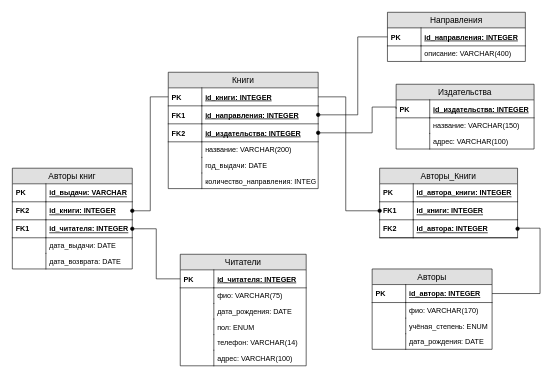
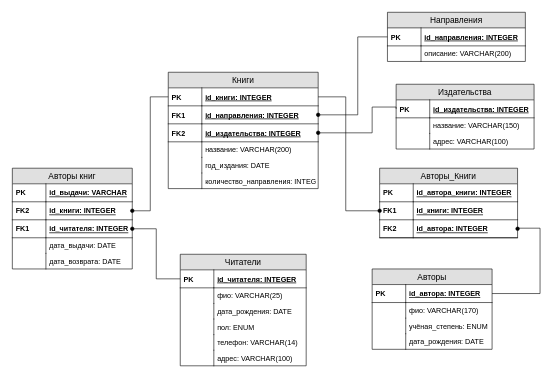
  <mxCell id="0" />
  <mxCell id="1" parent="0" />
  <mxCell id="2" value="Авторы книг" style="swimlane;fontStyle=0;childLayout=stackLayout;horizontal=1;startSize=26;fillColor=#e0e0e0;horizontalStack=0;resizeParent=1;resizeParentMax=0;resizeLast=0;collapsible=1;marginBottom=0;swimlaneFillColor=#ffffff;align=center;fontSize=14;" parent="1" vertex="1"><mxGeometry x="20" y="280" width="200" height="168" as="geometry"><mxRectangle x="150" y="170" width="110" height="26" as="alternateBounds" /></mxGeometry></mxCell>
  <mxCell id="3" value="id_выдачи: VARCHAR" style="shape=partialRectangle;top=0;left=0;right=0;bottom=1;align=left;verticalAlign=middle;fillColor=none;spacingLeft=60;spacingRight=4;overflow=hidden;rotatable=0;points=[[0,0.5],[1,0.5]];portConstraint=eastwest;dropTarget=0;fontStyle=5;fontSize=12;" parent="2" vertex="1"><mxGeometry y="26" width="200" height="30" as="geometry" /></mxCell>
  <mxCell id="4" value="PK" style="shape=partialRectangle;fontStyle=1;top=0;left=0;bottom=0;fillColor=none;align=left;verticalAlign=middle;spacingLeft=4;spacingRight=4;overflow=hidden;rotatable=0;points=[];portConstraint=eastwest;part=1;fontSize=12;" parent="3" vertex="1" connectable="0"><mxGeometry width="56" height="30" as="geometry" /></mxCell>
  <mxCell id="5" value="id_книги: INTEGER" style="shape=partialRectangle;top=0;left=0;right=0;bottom=1;align=left;verticalAlign=middle;fillColor=none;spacingLeft=60;spacingRight=4;overflow=hidden;rotatable=0;points=[[0,0.5],[1,0.5]];portConstraint=eastwest;dropTarget=0;fontStyle=5;fontSize=12;" parent="2" vertex="1"><mxGeometry y="56" width="200" height="30" as="geometry" /></mxCell>
  <mxCell id="6" value="FK2" style="shape=partialRectangle;fontStyle=1;top=0;left=0;bottom=0;fillColor=none;align=left;verticalAlign=middle;spacingLeft=4;spacingRight=4;overflow=hidden;rotatable=0;points=[];portConstraint=eastwest;part=1;fontSize=12;" parent="5" vertex="1" connectable="0"><mxGeometry width="56" height="30" as="geometry" /></mxCell>
  <mxCell id="7" value="id_читателя: INTEGER" style="shape=partialRectangle;top=0;left=0;right=0;bottom=1;align=left;verticalAlign=middle;fillColor=none;spacingLeft=60;spacingRight=4;overflow=hidden;rotatable=0;points=[[0,0.5],[1,0.5]];portConstraint=eastwest;dropTarget=0;fontStyle=5;fontSize=12;" parent="2" vertex="1"><mxGeometry y="86" width="200" height="30" as="geometry" /></mxCell>
  <mxCell id="8" value="FK1" style="shape=partialRectangle;fontStyle=1;top=0;left=0;bottom=0;fillColor=none;align=left;verticalAlign=middle;spacingLeft=4;spacingRight=4;overflow=hidden;rotatable=0;points=[];portConstraint=eastwest;part=1;fontSize=12;" parent="7" vertex="1" connectable="0"><mxGeometry width="56" height="30" as="geometry" /></mxCell>
  <mxCell id="9" value="дата_выдачи: DATE" style="shape=partialRectangle;top=0;left=0;right=0;bottom=0;align=left;verticalAlign=top;fillColor=none;spacingLeft=60;spacingRight=4;overflow=hidden;rotatable=0;points=[[0,0.5],[1,0.5]];portConstraint=eastwest;dropTarget=0;fontSize=12;" parent="2" vertex="1"><mxGeometry y="116" width="200" height="26" as="geometry" /></mxCell>
  <mxCell id="10" value="" style="shape=partialRectangle;fontStyle=1;top=0;left=0;bottom=0;fillColor=none;align=left;verticalAlign=top;spacingLeft=4;spacingRight=4;overflow=hidden;rotatable=0;points=[];portConstraint=eastwest;part=1;fontSize=12;" parent="9" vertex="1" connectable="0"><mxGeometry width="56" height="26" as="geometry" /></mxCell>
  <mxCell id="11" value="дата_возврата: DATE" style="shape=partialRectangle;top=0;left=0;right=0;bottom=0;align=left;verticalAlign=top;fillColor=none;spacingLeft=60;spacingRight=4;overflow=hidden;rotatable=0;points=[[0,0.5],[1,0.5]];portConstraint=eastwest;dropTarget=0;fontSize=12;" parent="2" vertex="1"><mxGeometry y="142" width="200" height="26" as="geometry" /></mxCell>
  <mxCell id="12" value="" style="shape=partialRectangle;fontStyle=1;top=0;left=0;bottom=0;fillColor=none;align=left;verticalAlign=top;spacingLeft=4;spacingRight=4;overflow=hidden;rotatable=0;points=[];portConstraint=eastwest;part=1;fontSize=12;" parent="11" vertex="1" connectable="0"><mxGeometry width="56" height="26" as="geometry" /></mxCell>
  <mxCell id="13" value="Книги" style="swimlane;fontStyle=0;childLayout=stackLayout;horizontal=1;startSize=26;fillColor=#e0e0e0;horizontalStack=0;resizeParent=1;resizeParentMax=0;resizeLast=0;collapsible=1;marginBottom=0;swimlaneFillColor=#ffffff;align=center;fontSize=14;" parent="1" vertex="1"><mxGeometry x="280" y="120" width="250" height="194" as="geometry"><mxRectangle x="150" y="170" width="110" height="26" as="alternateBounds" /></mxGeometry></mxCell>
  <mxCell id="14" value="id_книги: INTEGER" style="shape=partialRectangle;top=0;left=0;right=0;bottom=1;align=left;verticalAlign=middle;fillColor=none;spacingLeft=60;spacingRight=4;overflow=hidden;rotatable=0;points=[[0,0.5],[1,0.5]];portConstraint=eastwest;dropTarget=0;fontStyle=5;fontSize=12;" parent="13" vertex="1"><mxGeometry y="26" width="250" height="30" as="geometry" /></mxCell>
  <mxCell id="15" value="PK" style="shape=partialRectangle;fontStyle=1;top=0;left=0;bottom=0;fillColor=none;align=left;verticalAlign=middle;spacingLeft=4;spacingRight=4;overflow=hidden;rotatable=0;points=[];portConstraint=eastwest;part=1;fontSize=12;" parent="14" vertex="1" connectable="0"><mxGeometry width="56" height="30" as="geometry" /></mxCell>
  <mxCell id="16" value="id_направления: INTEGER" style="shape=partialRectangle;top=0;left=0;right=0;bottom=1;align=left;verticalAlign=middle;fillColor=none;spacingLeft=60;spacingRight=4;overflow=hidden;rotatable=0;points=[[0,0.5],[1,0.5]];portConstraint=eastwest;dropTarget=0;fontStyle=5;fontSize=12;" parent="13" vertex="1"><mxGeometry y="56" width="250" height="30" as="geometry" /></mxCell>
  <mxCell id="17" value="FK1" style="shape=partialRectangle;fontStyle=1;top=0;left=0;bottom=0;fillColor=none;align=left;verticalAlign=middle;spacingLeft=4;spacingRight=4;overflow=hidden;rotatable=0;points=[];portConstraint=eastwest;part=1;fontSize=12;" parent="16" vertex="1" connectable="0"><mxGeometry width="56" height="30" as="geometry" /></mxCell>
  <mxCell id="18" value="id_издательства: INTEGER" style="shape=partialRectangle;top=0;left=0;right=0;bottom=1;align=left;verticalAlign=middle;fillColor=none;spacingLeft=60;spacingRight=4;overflow=hidden;rotatable=0;points=[[0,0.5],[1,0.5]];portConstraint=eastwest;dropTarget=0;fontStyle=5;fontSize=12;" parent="13" vertex="1"><mxGeometry y="86" width="250" height="30" as="geometry" /></mxCell>
  <mxCell id="19" value="FK2" style="shape=partialRectangle;fontStyle=1;top=0;left=0;bottom=0;fillColor=none;align=left;verticalAlign=middle;spacingLeft=4;spacingRight=4;overflow=hidden;rotatable=0;points=[];portConstraint=eastwest;part=1;fontSize=12;" parent="18" vertex="1" connectable="0"><mxGeometry width="56" height="30" as="geometry" /></mxCell>
  <mxCell id="20" value="название: VARCHAR(200)" style="shape=partialRectangle;top=0;left=0;right=0;bottom=0;align=left;verticalAlign=top;fillColor=none;spacingLeft=60;spacingRight=4;overflow=hidden;rotatable=0;points=[[0,0.5],[1,0.5]];portConstraint=eastwest;dropTarget=0;fontSize=12;" parent="13" vertex="1"><mxGeometry y="116" width="250" height="26" as="geometry" /></mxCell>
  <mxCell id="21" value="" style="shape=partialRectangle;fontStyle=1;top=0;left=0;bottom=0;fillColor=none;align=left;verticalAlign=top;spacingLeft=4;spacingRight=4;overflow=hidden;rotatable=0;points=[];portConstraint=eastwest;part=1;fontSize=12;" parent="20" vertex="1" connectable="0"><mxGeometry width="56" height="26" as="geometry" /></mxCell>
- <mxCell id="22" value="год_выдачи: DATE" style="shape=partialRectangle;top=0;left=0;right=0;bottom=0;align=left;verticalAlign=top;fillColor=none;spacingLeft=60;spacingRight=4;overflow=hidden;rotatable=0;points=[[0,0.5],[1,0.5]];portConstraint=eastwest;dropTarget=0;fontSize=12;" parent="13" vertex="1"><mxGeometry y="142" width="250" height="26" as="geometry" /></mxCell>
+ <mxCell id="22" value="год_издания: DATE" style="shape=partialRectangle;top=0;left=0;right=0;bottom=0;align=left;verticalAlign=top;fillColor=none;spacingLeft=60;spacingRight=4;overflow=hidden;rotatable=0;points=[[0,0.5],[1,0.5]];portConstraint=eastwest;dropTarget=0;fontSize=12;" parent="13" vertex="1"><mxGeometry y="142" width="250" height="26" as="geometry" /></mxCell>
  <mxCell id="23" value="" style="shape=partialRectangle;fontStyle=1;top=0;left=0;bottom=0;fillColor=none;align=left;verticalAlign=top;spacingLeft=4;spacingRight=4;overflow=hidden;rotatable=0;points=[];portConstraint=eastwest;part=1;fontSize=12;" parent="22" vertex="1" connectable="0"><mxGeometry width="56" height="26" as="geometry" /></mxCell>
  <mxCell id="24" value="количество_направления: INTEGER" style="shape=partialRectangle;top=0;left=0;right=0;bottom=0;align=left;verticalAlign=top;fillColor=none;spacingLeft=60;spacingRight=4;overflow=hidden;rotatable=0;points=[[0,0.5],[1,0.5]];portConstraint=eastwest;dropTarget=0;fontSize=12;" parent="13" vertex="1"><mxGeometry y="168" width="250" height="26" as="geometry" /></mxCell>
  <mxCell id="25" value="" style="shape=partialRectangle;fontStyle=1;top=0;left=0;bottom=0;fillColor=none;align=left;verticalAlign=top;spacingLeft=4;spacingRight=4;overflow=hidden;rotatable=0;points=[];portConstraint=eastwest;part=1;fontSize=12;" parent="24" vertex="1" connectable="0"><mxGeometry width="56" height="26" as="geometry" /></mxCell>
  <mxCell id="26" value="Читатели" style="swimlane;fontStyle=0;childLayout=stackLayout;horizontal=1;startSize=26;fillColor=#e0e0e0;horizontalStack=0;resizeParent=1;resizeParentMax=0;resizeLast=0;collapsible=1;marginBottom=0;swimlaneFillColor=#ffffff;align=center;fontSize=14;" parent="1" vertex="1"><mxGeometry x="300" y="423.5" width="210" height="186" as="geometry"><mxRectangle x="150" y="170" width="110" height="26" as="alternateBounds" /></mxGeometry></mxCell>
  <mxCell id="27" value="id_читателя: INTEGER" style="shape=partialRectangle;top=0;left=0;right=0;bottom=1;align=left;verticalAlign=middle;fillColor=none;spacingLeft=60;spacingRight=4;overflow=hidden;rotatable=0;points=[[0,0.5],[1,0.5]];portConstraint=eastwest;dropTarget=0;fontStyle=5;fontSize=12;" parent="26" vertex="1"><mxGeometry y="26" width="210" height="30" as="geometry" /></mxCell>
  <mxCell id="28" value="PK" style="shape=partialRectangle;fontStyle=1;top=0;left=0;bottom=0;fillColor=none;align=left;verticalAlign=middle;spacingLeft=4;spacingRight=4;overflow=hidden;rotatable=0;points=[];portConstraint=eastwest;part=1;fontSize=12;" parent="27" vertex="1" connectable="0"><mxGeometry width="56" height="30" as="geometry" /></mxCell>
- <mxCell id="29" value="фио: VARCHAR(75)" style="shape=partialRectangle;top=0;left=0;right=0;bottom=0;align=left;verticalAlign=top;fillColor=none;spacingLeft=60;spacingRight=4;overflow=hidden;rotatable=0;points=[[0,0.5],[1,0.5]];portConstraint=eastwest;dropTarget=0;fontSize=12;" parent="26" vertex="1"><mxGeometry y="56" width="210" height="26" as="geometry" /></mxCell>
+ <mxCell id="29" value="фио: VARCHAR(25)" style="shape=partialRectangle;top=0;left=0;right=0;bottom=0;align=left;verticalAlign=top;fillColor=none;spacingLeft=60;spacingRight=4;overflow=hidden;rotatable=0;points=[[0,0.5],[1,0.5]];portConstraint=eastwest;dropTarget=0;fontSize=12;" parent="26" vertex="1"><mxGeometry y="56" width="210" height="26" as="geometry" /></mxCell>
  <mxCell id="30" value="" style="shape=partialRectangle;fontStyle=1;top=0;left=0;bottom=0;fillColor=none;align=left;verticalAlign=top;spacingLeft=4;spacingRight=4;overflow=hidden;rotatable=0;points=[];portConstraint=eastwest;part=1;fontSize=12;" parent="29" vertex="1" connectable="0"><mxGeometry width="56" height="26" as="geometry" /></mxCell>
  <mxCell id="31" value="дата_рождения: DATE" style="shape=partialRectangle;top=0;left=0;right=0;bottom=0;align=left;verticalAlign=top;fillColor=none;spacingLeft=60;spacingRight=4;overflow=hidden;rotatable=0;points=[[0,0.5],[1,0.5]];portConstraint=eastwest;dropTarget=0;fontSize=12;" parent="26" vertex="1"><mxGeometry y="82" width="210" height="26" as="geometry" /></mxCell>
  <mxCell id="32" value="" style="shape=partialRectangle;fontStyle=1;top=0;left=0;bottom=0;fillColor=none;align=left;verticalAlign=top;spacingLeft=4;spacingRight=4;overflow=hidden;rotatable=0;points=[];portConstraint=eastwest;part=1;fontSize=12;" parent="31" vertex="1" connectable="0"><mxGeometry width="56" height="26" as="geometry" /></mxCell>
  <mxCell id="33" value="пол: ENUM" style="shape=partialRectangle;top=0;left=0;right=0;bottom=0;align=left;verticalAlign=top;fillColor=none;spacingLeft=60;spacingRight=4;overflow=hidden;rotatable=0;points=[[0,0.5],[1,0.5]];portConstraint=eastwest;dropTarget=0;fontSize=12;" parent="26" vertex="1"><mxGeometry y="108" width="210" height="26" as="geometry" /></mxCell>
  <mxCell id="34" value="" style="shape=partialRectangle;fontStyle=1;top=0;left=0;bottom=0;fillColor=none;align=left;verticalAlign=top;spacingLeft=4;spacingRight=4;overflow=hidden;rotatable=0;points=[];portConstraint=eastwest;part=1;fontSize=12;" parent="33" vertex="1" connectable="0"><mxGeometry width="56" height="26" as="geometry" /></mxCell>
  <mxCell id="35" value="телефон: VARCHAR(14)" style="shape=partialRectangle;top=0;left=0;right=0;bottom=0;align=left;verticalAlign=top;fillColor=none;spacingLeft=60;spacingRight=4;overflow=hidden;rotatable=0;points=[[0,0.5],[1,0.5]];portConstraint=eastwest;dropTarget=0;fontSize=12;" parent="26" vertex="1"><mxGeometry y="134" width="210" height="26" as="geometry" /></mxCell>
  <mxCell id="36" value="" style="shape=partialRectangle;fontStyle=1;top=0;left=0;bottom=0;fillColor=none;align=left;verticalAlign=top;spacingLeft=4;spacingRight=4;overflow=hidden;rotatable=0;points=[];portConstraint=eastwest;part=1;fontSize=12;" parent="35" vertex="1" connectable="0"><mxGeometry width="56" height="26" as="geometry" /></mxCell>
  <mxCell id="37" value="адрес: VARCHAR(100)" style="shape=partialRectangle;top=0;left=0;right=0;bottom=0;align=left;verticalAlign=top;fillColor=none;spacingLeft=60;spacingRight=4;overflow=hidden;rotatable=0;points=[[0,0.5],[1,0.5]];portConstraint=eastwest;dropTarget=0;fontSize=12;" parent="26" vertex="1"><mxGeometry y="160" width="210" height="26" as="geometry" /></mxCell>
  <mxCell id="38" value="" style="shape=partialRectangle;fontStyle=1;top=0;left=0;bottom=0;fillColor=none;align=left;verticalAlign=top;spacingLeft=4;spacingRight=4;overflow=hidden;rotatable=0;points=[];portConstraint=eastwest;part=1;fontSize=12;" parent="37" vertex="1" connectable="0"><mxGeometry width="56" height="26" as="geometry" /></mxCell>
  <mxCell id="39" value="Авторы_Книги" style="swimlane;fontStyle=0;childLayout=stackLayout;horizontal=1;startSize=26;fillColor=#e0e0e0;horizontalStack=0;resizeParent=1;resizeParentMax=0;resizeLast=0;collapsible=1;marginBottom=0;swimlaneFillColor=#ffffff;align=center;fontSize=14;" parent="1" vertex="1"><mxGeometry x="632.5" y="280" width="230" height="116" as="geometry"><mxRectangle x="150" y="170" width="110" height="26" as="alternateBounds" /></mxGeometry></mxCell>
  <mxCell id="40" value="id_автора_книги: INTEGER" style="shape=partialRectangle;top=0;left=0;right=0;bottom=1;align=left;verticalAlign=middle;fillColor=none;spacingLeft=60;spacingRight=4;overflow=hidden;rotatable=0;points=[[0,0.5],[1,0.5]];portConstraint=eastwest;dropTarget=0;fontStyle=5;fontSize=12;" parent="39" vertex="1"><mxGeometry y="26" width="230" height="30" as="geometry" /></mxCell>
  <mxCell id="41" value="PK" style="shape=partialRectangle;fontStyle=1;top=0;left=0;bottom=0;fillColor=none;align=left;verticalAlign=middle;spacingLeft=4;spacingRight=4;overflow=hidden;rotatable=0;points=[];portConstraint=eastwest;part=1;fontSize=12;" parent="40" vertex="1" connectable="0"><mxGeometry width="56" height="30" as="geometry" /></mxCell>
  <mxCell id="42" value="id_книги: INTEGER" style="shape=partialRectangle;top=0;left=0;right=0;bottom=1;align=left;verticalAlign=middle;fillColor=none;spacingLeft=60;spacingRight=4;overflow=hidden;rotatable=0;points=[[0,0.5],[1,0.5]];portConstraint=eastwest;dropTarget=0;fontStyle=5;fontSize=12;" parent="39" vertex="1"><mxGeometry y="56" width="230" height="30" as="geometry" /></mxCell>
  <mxCell id="43" value="FK1" style="shape=partialRectangle;fontStyle=1;top=0;left=0;bottom=0;fillColor=none;align=left;verticalAlign=middle;spacingLeft=4;spacingRight=4;overflow=hidden;rotatable=0;points=[];portConstraint=eastwest;part=1;fontSize=12;" parent="42" vertex="1" connectable="0"><mxGeometry width="56" height="30" as="geometry" /></mxCell>
  <mxCell id="44" value="id_автора: INTEGER" style="shape=partialRectangle;top=0;left=0;right=0;bottom=1;align=left;verticalAlign=middle;fillColor=none;spacingLeft=60;spacingRight=4;overflow=hidden;rotatable=0;points=[[0,0.5],[1,0.5]];portConstraint=eastwest;dropTarget=0;fontStyle=5;fontSize=12;" parent="39" vertex="1"><mxGeometry y="86" width="230" height="30" as="geometry" /></mxCell>
  <mxCell id="45" value="FK2" style="shape=partialRectangle;fontStyle=1;top=0;left=0;bottom=0;fillColor=none;align=left;verticalAlign=middle;spacingLeft=4;spacingRight=4;overflow=hidden;rotatable=0;points=[];portConstraint=eastwest;part=1;fontSize=12;" parent="44" vertex="1" connectable="0"><mxGeometry width="56" height="30" as="geometry" /></mxCell>
  <mxCell id="46" value="Авторы" style="swimlane;fontStyle=0;childLayout=stackLayout;horizontal=1;startSize=26;fillColor=#e0e0e0;horizontalStack=0;resizeParent=1;resizeParentMax=0;resizeLast=0;collapsible=1;marginBottom=0;swimlaneFillColor=#ffffff;align=center;fontSize=14;" parent="1" vertex="1"><mxGeometry x="620" y="448" width="200" height="134" as="geometry"><mxRectangle x="150" y="170" width="110" height="26" as="alternateBounds" /></mxGeometry></mxCell>
  <mxCell id="47" value="id_автора: INTEGER" style="shape=partialRectangle;top=0;left=0;right=0;bottom=1;align=left;verticalAlign=middle;fillColor=none;spacingLeft=60;spacingRight=4;overflow=hidden;rotatable=0;points=[[0,0.5],[1,0.5]];portConstraint=eastwest;dropTarget=0;fontStyle=5;fontSize=12;" parent="46" vertex="1"><mxGeometry y="26" width="200" height="30" as="geometry" /></mxCell>
  <mxCell id="48" value="PK" style="shape=partialRectangle;fontStyle=1;top=0;left=0;bottom=0;fillColor=none;align=left;verticalAlign=middle;spacingLeft=4;spacingRight=4;overflow=hidden;rotatable=0;points=[];portConstraint=eastwest;part=1;fontSize=12;" parent="47" vertex="1" connectable="0"><mxGeometry width="56" height="30" as="geometry" /></mxCell>
  <mxCell id="49" value="фио: VARCHAR(170)" style="shape=partialRectangle;top=0;left=0;right=0;bottom=0;align=left;verticalAlign=top;fillColor=none;spacingLeft=60;spacingRight=4;overflow=hidden;rotatable=0;points=[[0,0.5],[1,0.5]];portConstraint=eastwest;dropTarget=0;fontSize=12;" parent="46" vertex="1"><mxGeometry y="56" width="200" height="26" as="geometry" /></mxCell>
  <mxCell id="50" value="" style="shape=partialRectangle;fontStyle=1;top=0;left=0;bottom=0;fillColor=none;align=left;verticalAlign=top;spacingLeft=4;spacingRight=4;overflow=hidden;rotatable=0;points=[];portConstraint=eastwest;part=1;fontSize=12;" parent="49" vertex="1" connectable="0"><mxGeometry width="56" height="26" as="geometry" /></mxCell>
  <mxCell id="51" value="учёная_степень: ENUM" style="shape=partialRectangle;top=0;left=0;right=0;bottom=0;align=left;verticalAlign=top;fillColor=none;spacingLeft=60;spacingRight=4;overflow=hidden;rotatable=0;points=[[0,0.5],[1,0.5]];portConstraint=eastwest;dropTarget=0;fontSize=12;" parent="46" vertex="1"><mxGeometry y="82" width="200" height="26" as="geometry" /></mxCell>
  <mxCell id="52" value="" style="shape=partialRectangle;fontStyle=1;top=0;left=0;bottom=0;fillColor=none;align=left;verticalAlign=top;spacingLeft=4;spacingRight=4;overflow=hidden;rotatable=0;points=[];portConstraint=eastwest;part=1;fontSize=12;" parent="51" vertex="1" connectable="0"><mxGeometry width="56" height="26" as="geometry" /></mxCell>
  <mxCell id="53" value="дата_рождения: DATE" style="shape=partialRectangle;top=0;left=0;right=0;bottom=0;align=left;verticalAlign=top;fillColor=none;spacingLeft=60;spacingRight=4;overflow=hidden;rotatable=0;points=[[0,0.5],[1,0.5]];portConstraint=eastwest;dropTarget=0;fontSize=12;" parent="46" vertex="1"><mxGeometry y="108" width="200" height="26" as="geometry" /></mxCell>
  <mxCell id="54" value="" style="shape=partialRectangle;fontStyle=1;top=0;left=0;bottom=0;fillColor=none;align=left;verticalAlign=top;spacingLeft=4;spacingRight=4;overflow=hidden;rotatable=0;points=[];portConstraint=eastwest;part=1;fontSize=12;" parent="53" vertex="1" connectable="0"><mxGeometry width="56" height="26" as="geometry" /></mxCell>
  <mxCell id="55" value="Издательства" style="swimlane;fontStyle=0;childLayout=stackLayout;horizontal=1;startSize=26;fillColor=#e0e0e0;horizontalStack=0;resizeParent=1;resizeParentMax=0;resizeLast=0;collapsible=1;marginBottom=0;swimlaneFillColor=#ffffff;align=center;fontSize=14;" parent="1" vertex="1"><mxGeometry x="660" y="140" width="230" height="108" as="geometry"><mxRectangle x="150" y="170" width="110" height="26" as="alternateBounds" /></mxGeometry></mxCell>
  <mxCell id="56" value="id_издательства: INTEGER" style="shape=partialRectangle;top=0;left=0;right=0;bottom=1;align=left;verticalAlign=middle;fillColor=none;spacingLeft=60;spacingRight=4;overflow=hidden;rotatable=0;points=[[0,0.5],[1,0.5]];portConstraint=eastwest;dropTarget=0;fontStyle=5;fontSize=12;" parent="55" vertex="1"><mxGeometry y="26" width="230" height="30" as="geometry" /></mxCell>
  <mxCell id="57" value="PK" style="shape=partialRectangle;fontStyle=1;top=0;left=0;bottom=0;fillColor=none;align=left;verticalAlign=middle;spacingLeft=4;spacingRight=4;overflow=hidden;rotatable=0;points=[];portConstraint=eastwest;part=1;fontSize=12;" parent="56" vertex="1" connectable="0"><mxGeometry width="56" height="30" as="geometry" /></mxCell>
  <mxCell id="58" value="название: VARCHAR(150)" style="shape=partialRectangle;top=0;left=0;right=0;bottom=0;align=left;verticalAlign=top;fillColor=none;spacingLeft=60;spacingRight=4;overflow=hidden;rotatable=0;points=[[0,0.5],[1,0.5]];portConstraint=eastwest;dropTarget=0;fontSize=12;" parent="55" vertex="1"><mxGeometry y="56" width="230" height="26" as="geometry" /></mxCell>
  <mxCell id="59" value="" style="shape=partialRectangle;fontStyle=1;top=0;left=0;bottom=0;fillColor=none;align=left;verticalAlign=top;spacingLeft=4;spacingRight=4;overflow=hidden;rotatable=0;points=[];portConstraint=eastwest;part=1;fontSize=12;" parent="58" vertex="1" connectable="0"><mxGeometry width="56" height="26" as="geometry" /></mxCell>
  <mxCell id="60" value="адрес: VARCHAR(100)" style="shape=partialRectangle;top=0;left=0;right=0;bottom=0;align=left;verticalAlign=top;fillColor=none;spacingLeft=60;spacingRight=4;overflow=hidden;rotatable=0;points=[[0,0.5],[1,0.5]];portConstraint=eastwest;dropTarget=0;fontSize=12;" parent="55" vertex="1"><mxGeometry y="82" width="230" height="26" as="geometry" /></mxCell>
  <mxCell id="61" value="" style="shape=partialRectangle;fontStyle=1;top=0;left=0;bottom=0;fillColor=none;align=left;verticalAlign=top;spacingLeft=4;spacingRight=4;overflow=hidden;rotatable=0;points=[];portConstraint=eastwest;part=1;fontSize=12;" parent="60" vertex="1" connectable="0"><mxGeometry width="56" height="26" as="geometry" /></mxCell>
  <mxCell id="62" value="Направления" style="swimlane;fontStyle=0;childLayout=stackLayout;horizontal=1;startSize=26;fillColor=#e0e0e0;horizontalStack=0;resizeParent=1;resizeParentMax=0;resizeLast=0;collapsible=1;marginBottom=0;swimlaneFillColor=#ffffff;align=center;fontSize=14;" parent="1" vertex="1"><mxGeometry x="645.5" y="20" width="230" height="82" as="geometry"><mxRectangle x="150" y="170" width="110" height="26" as="alternateBounds" /></mxGeometry></mxCell>
  <mxCell id="63" value="id_направления: INTEGER" style="shape=partialRectangle;top=0;left=0;right=0;bottom=1;align=left;verticalAlign=middle;fillColor=none;spacingLeft=60;spacingRight=4;overflow=hidden;rotatable=0;points=[[0,0.5],[1,0.5]];portConstraint=eastwest;dropTarget=0;fontStyle=5;fontSize=12;" parent="62" vertex="1"><mxGeometry y="26" width="230" height="30" as="geometry" /></mxCell>
  <mxCell id="64" value="PK" style="shape=partialRectangle;fontStyle=1;top=0;left=0;bottom=0;fillColor=none;align=left;verticalAlign=middle;spacingLeft=4;spacingRight=4;overflow=hidden;rotatable=0;points=[];portConstraint=eastwest;part=1;fontSize=12;" parent="63" vertex="1" connectable="0"><mxGeometry width="56" height="30" as="geometry" /></mxCell>
- <mxCell id="65" value="описание: VARCHAR(400)" style="shape=partialRectangle;top=0;left=0;right=0;bottom=0;align=left;verticalAlign=top;fillColor=none;spacingLeft=60;spacingRight=4;overflow=hidden;rotatable=0;points=[[0,0.5],[1,0.5]];portConstraint=eastwest;dropTarget=0;fontSize=12;" parent="62" vertex="1"><mxGeometry y="56" width="230" height="26" as="geometry" /></mxCell>
+ <mxCell id="65" value="описание: VARCHAR(200)" style="shape=partialRectangle;top=0;left=0;right=0;bottom=0;align=left;verticalAlign=top;fillColor=none;spacingLeft=60;spacingRight=4;overflow=hidden;rotatable=0;points=[[0,0.5],[1,0.5]];portConstraint=eastwest;dropTarget=0;fontSize=12;" parent="62" vertex="1"><mxGeometry y="56" width="230" height="26" as="geometry" /></mxCell>
  <mxCell id="66" value="" style="shape=partialRectangle;fontStyle=1;top=0;left=0;bottom=0;fillColor=none;align=left;verticalAlign=top;spacingLeft=4;spacingRight=4;overflow=hidden;rotatable=0;points=[];portConstraint=eastwest;part=1;fontSize=12;" parent="65" vertex="1" connectable="0"><mxGeometry width="56" height="26" as="geometry" /></mxCell>
  <mxCell id="67" style="edgeStyle=orthogonalEdgeStyle;rounded=0;orthogonalLoop=1;jettySize=auto;html=1;exitX=1;exitY=0.5;exitDx=0;exitDy=0;entryX=0;entryY=0.5;entryDx=0;entryDy=0;startArrow=oval;startFill=1;endArrow=none;endFill=0;endSize=6;fontSize=14;" parent="1" source="5" target="14" edge="1"><mxGeometry relative="1" as="geometry" /></mxCell>
  <mxCell id="68" style="edgeStyle=orthogonalEdgeStyle;rounded=0;orthogonalLoop=1;jettySize=auto;html=1;exitX=1;exitY=0.5;exitDx=0;exitDy=0;entryX=0;entryY=0.5;entryDx=0;entryDy=0;startArrow=oval;startFill=1;endArrow=none;endFill=0;endSize=6;fontSize=14;" parent="1" source="7" target="27" edge="1"><mxGeometry relative="1" as="geometry" /></mxCell>
  <mxCell id="69" style="edgeStyle=orthogonalEdgeStyle;rounded=0;orthogonalLoop=1;jettySize=auto;html=1;exitX=1;exitY=0.5;exitDx=0;exitDy=0;entryX=0;entryY=0.5;entryDx=0;entryDy=0;startArrow=oval;startFill=1;endArrow=none;endFill=0;endSize=6;fontSize=14;" parent="1" source="16" target="63" edge="1"><mxGeometry relative="1" as="geometry"><Array as="points"><mxPoint x="596" y="191" /><mxPoint x="596" y="61" /></Array></mxGeometry></mxCell>
  <mxCell id="70" style="edgeStyle=orthogonalEdgeStyle;rounded=0;orthogonalLoop=1;jettySize=auto;html=1;exitX=1;exitY=0.5;exitDx=0;exitDy=0;entryX=0;entryY=0.5;entryDx=0;entryDy=0;startArrow=oval;startFill=1;endArrow=none;endFill=0;endSize=6;fontSize=14;" parent="1" source="18" target="56" edge="1"><mxGeometry relative="1" as="geometry"><Array as="points"><mxPoint x="620" y="221" /><mxPoint x="620" y="178" /></Array></mxGeometry></mxCell>
  <mxCell id="71" style="edgeStyle=orthogonalEdgeStyle;rounded=0;orthogonalLoop=1;jettySize=auto;html=1;entryX=0;entryY=0.5;entryDx=0;entryDy=0;startArrow=none;startFill=0;endArrow=oval;endFill=1;endSize=6;fontSize=14;exitX=1;exitY=0.5;exitDx=0;exitDy=0;" parent="1" source="14" target="42" edge="1"><mxGeometry relative="1" as="geometry"><Array as="points"><mxPoint x="576" y="161" /><mxPoint x="576" y="351" /></Array><mxPoint x="530" y="192" as="sourcePoint" /></mxGeometry></mxCell>
  <mxCell id="72" style="edgeStyle=orthogonalEdgeStyle;rounded=0;orthogonalLoop=1;jettySize=auto;html=1;exitX=1;exitY=0.5;exitDx=0;exitDy=0;entryX=1;entryY=0.5;entryDx=0;entryDy=0;startArrow=oval;startFill=1;endArrow=none;endFill=0;endSize=6;fontSize=14;" parent="1" source="44" target="47" edge="1"><mxGeometry relative="1" as="geometry"><Array as="points"><mxPoint x="900" y="380" /><mxPoint x="900" y="489" /></Array></mxGeometry></mxCell>
